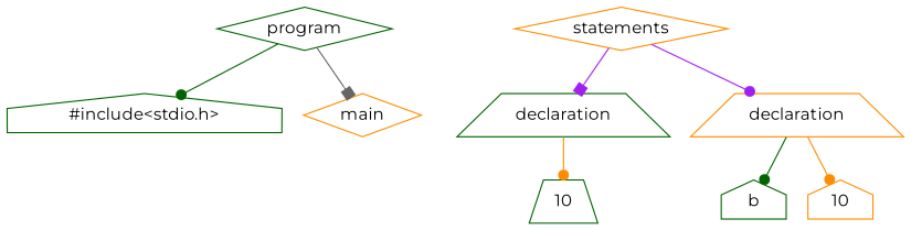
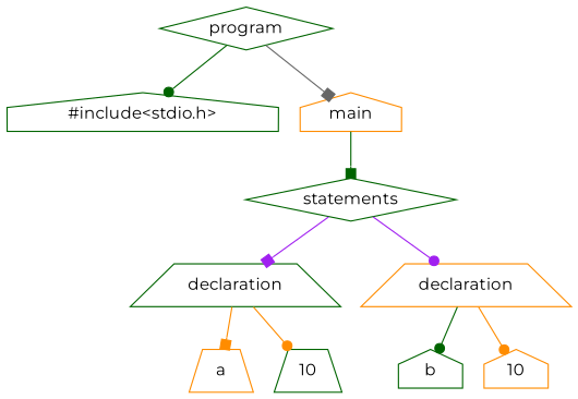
  digraph {
    fontname=Montserrat
    node [color=darkgreen fontname=Montserrat shape=house]
    edge [arrowhead=dot color=darkgreen fontname=Montserrat]
    n1 [label=program shape=diamond]
    n2 [label="#include<stdio.h>"]
-   n3 [color=darkorange label=main shape=diamond]
-   n4 [color=darkorange label=statements shape=diamond]
+   n3 [color=darkorange label=main]
+   n4 [label=statements shape=diamond]
    n5 [label=declaration shape=trapezium]
    n6 [color=darkorange label=declaration shape=trapezium]
+   n7 [color=darkorange label=a shape=trapezium]
    n8 [label=10 shape=trapezium]
    n9 [label=b]
    n10 [color=darkorange label=10]
    n1 -> n2
    n1 -> n3 [arrowhead=box color=gray40]
+   n3 -> n4 [arrowhead=box]
    n4 -> n5 [arrowhead=box color=purple]
    n4 -> n6 [color=purple]
+   n5 -> n7 [arrowhead=box color=darkorange]
    n5 -> n8 [color=darkorange]
    n6 -> n9
    n6 -> n10 [color=darkorange]
  }
